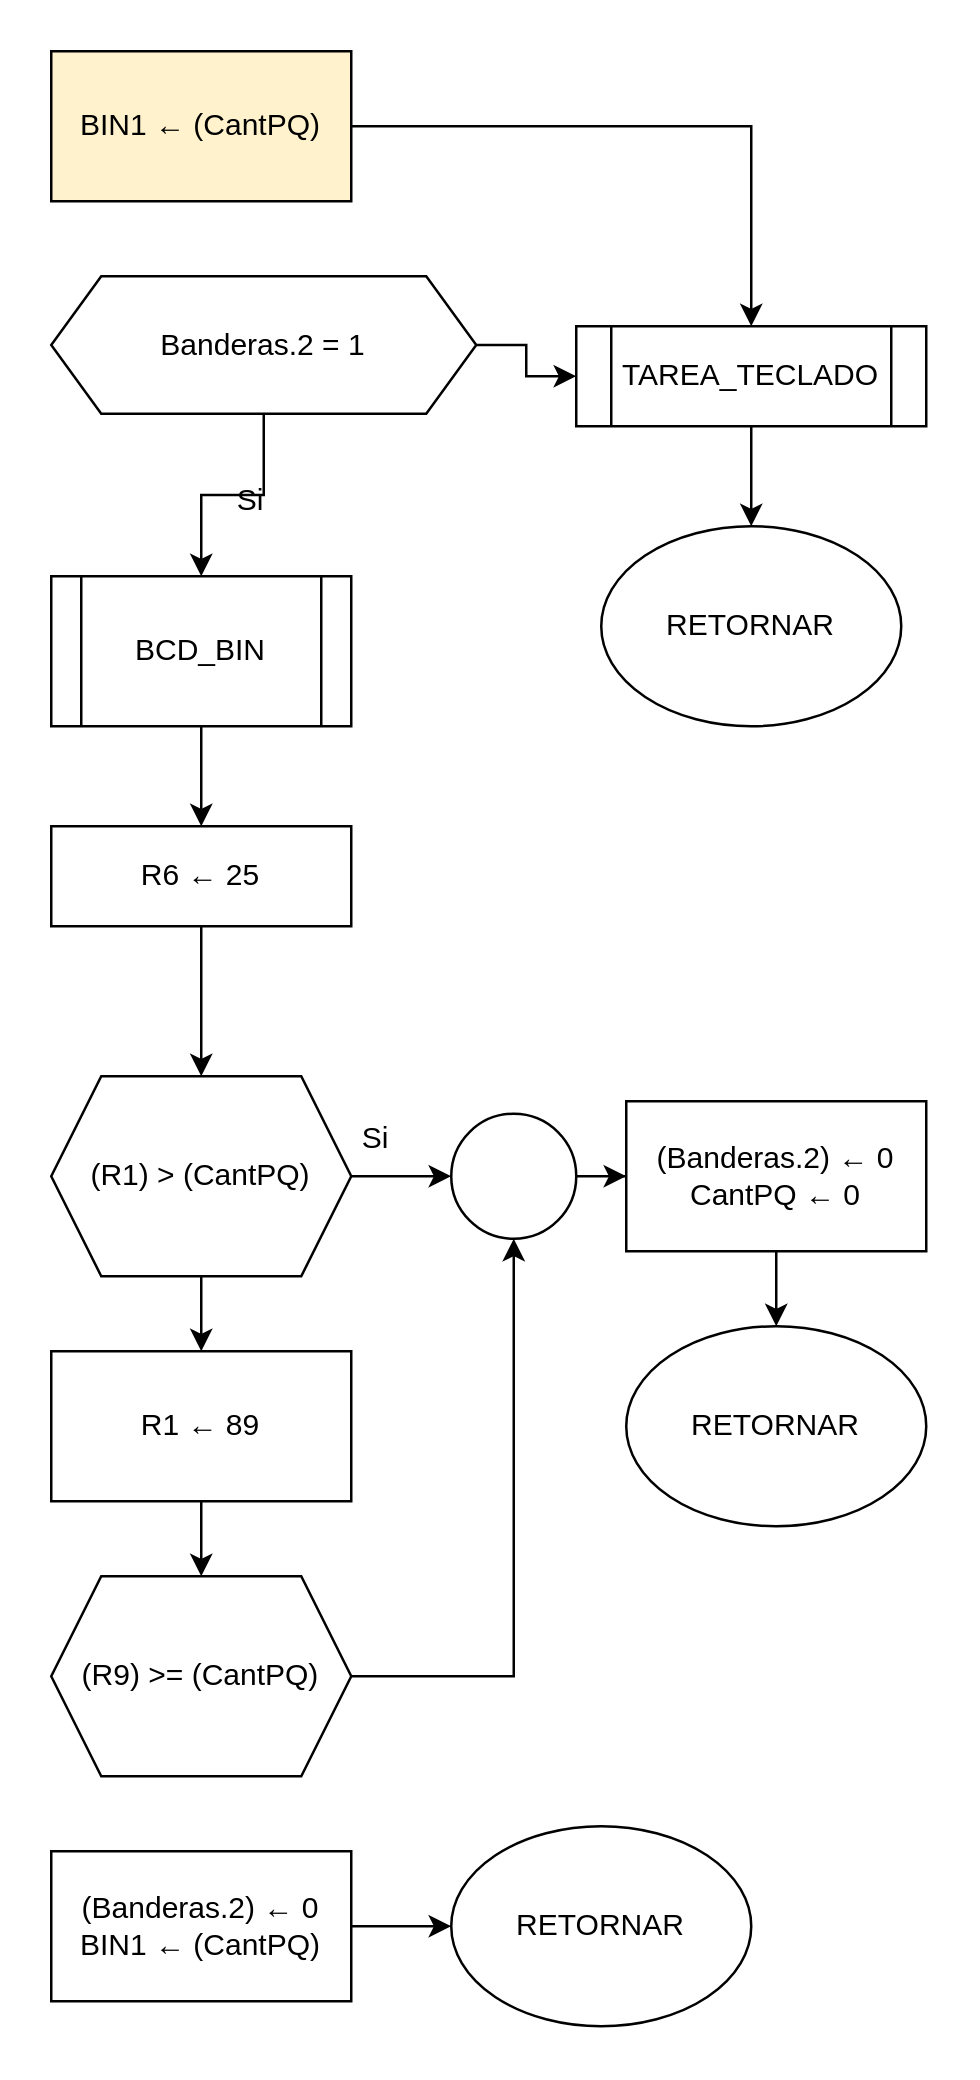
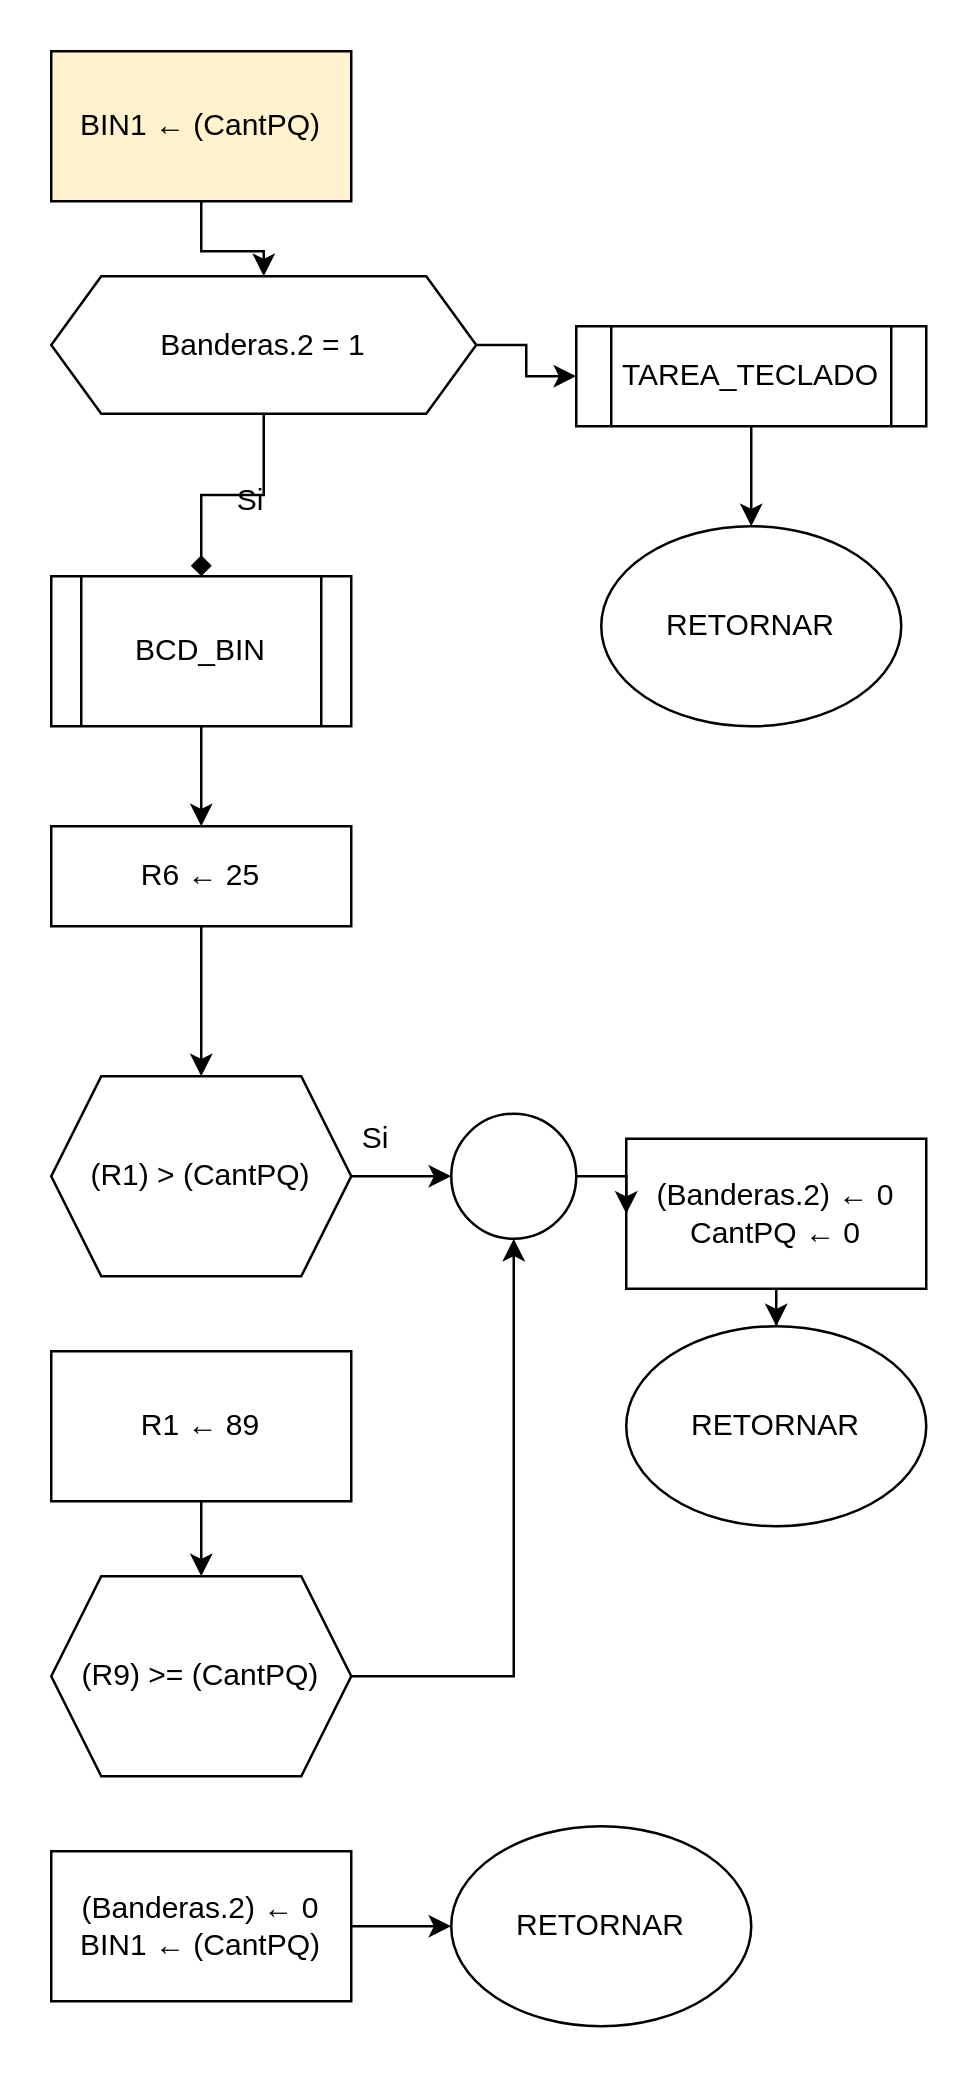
  <mxCell id="0" />
  <mxCell id="1" parent="0" />
- <mxCell id="2" value="" style="edgeStyle=orthogonalEdgeStyle;rounded=0;orthogonalLoop=1;jettySize=auto;html=1;" edge="1" parent="1" source="3" target="8"><mxGeometry relative="1" as="geometry" /></mxCell>
+ <mxCell id="2" value="" style="edgeStyle=orthogonalEdgeStyle;rounded=0;orthogonalLoop=1;jettySize=auto;html=1;" edge="1" parent="1" source="3" target="6"><mxGeometry relative="1" as="geometry" /></mxCell>
  <mxCell id="3" value="&lt;div&gt;BIN1 ← (CantPQ)&lt;/div&gt;" style="whiteSpace=wrap;html=1;fillColor=#fff2cc;" vertex="1" parent="1"><mxGeometry x="20" y="20" width="120" height="60" as="geometry" /></mxCell>
  <mxCell id="4" value="" style="edgeStyle=orthogonalEdgeStyle;rounded=0;orthogonalLoop=1;jettySize=auto;html=1;" edge="1" parent="1" source="6" target="8"><mxGeometry relative="1" as="geometry" /></mxCell>
- <mxCell id="5" value="" style="edgeStyle=orthogonalEdgeStyle;rounded=0;orthogonalLoop=1;jettySize=auto;html=1;" edge="1" parent="1" source="6" target="11"><mxGeometry relative="1" as="geometry" /></mxCell>
+ <mxCell id="5" value="" style="edgeStyle=orthogonalEdgeStyle;rounded=0;orthogonalLoop=1;jettySize=auto;html=1;endArrow=diamond;" edge="1" parent="1" source="6" target="11"><mxGeometry relative="1" as="geometry" /></mxCell>
  <mxCell id="6" value="Banderas.2 = 1" style="shape=hexagon;perimeter=hexagonPerimeter2;whiteSpace=wrap;html=1;fixedSize=1;" vertex="1" parent="1"><mxGeometry x="20" y="110" width="170" height="55" as="geometry" /></mxCell>
  <mxCell id="7" value="" style="edgeStyle=orthogonalEdgeStyle;rounded=0;orthogonalLoop=1;jettySize=auto;html=1;" edge="1" parent="1" source="8" target="9"><mxGeometry relative="1" as="geometry" /></mxCell>
  <mxCell id="8" value="TAREA_TECLADO" style="shape=process;whiteSpace=wrap;html=1;backgroundOutline=1;" vertex="1" parent="1"><mxGeometry x="230" y="130" width="140" height="40" as="geometry" /></mxCell>
  <mxCell id="9" value="RETORNAR" style="ellipse;whiteSpace=wrap;html=1;" vertex="1" parent="1"><mxGeometry x="240" y="210" width="120" height="80" as="geometry" /></mxCell>
  <mxCell id="10" value="" style="edgeStyle=orthogonalEdgeStyle;rounded=0;orthogonalLoop=1;jettySize=auto;html=1;" edge="1" parent="1" source="11" target="13"><mxGeometry relative="1" as="geometry" /></mxCell>
  <mxCell id="11" value="BCD_BIN" style="shape=process;whiteSpace=wrap;html=1;backgroundOutline=1;" vertex="1" parent="1"><mxGeometry x="20" y="230" width="120" height="60" as="geometry" /></mxCell>
  <mxCell id="12" value="" style="edgeStyle=orthogonalEdgeStyle;rounded=0;orthogonalLoop=1;jettySize=auto;html=1;" edge="1" parent="1" source="13" target="17"><mxGeometry relative="1" as="geometry" /></mxCell>
  <mxCell id="13" value="&lt;div&gt;R6 ← 25&lt;/div&gt;" style="whiteSpace=wrap;html=1;" vertex="1" parent="1"><mxGeometry x="20" y="330" width="120" height="40" as="geometry" /></mxCell>
  <mxCell id="14" value="Si" style="text;html=1;strokeColor=none;fillColor=none;align=center;verticalAlign=middle;whiteSpace=wrap;rounded=0;" vertex="1" parent="1"><mxGeometry x="80" y="190" width="40" height="20" as="geometry" /></mxCell>
- <mxCell id="15" value="" style="edgeStyle=orthogonalEdgeStyle;rounded=0;orthogonalLoop=1;jettySize=auto;html=1;" edge="1" parent="1" source="17" target="23"><mxGeometry relative="1" as="geometry" /></mxCell>
  <mxCell id="16" value="" style="edgeStyle=orthogonalEdgeStyle;rounded=0;orthogonalLoop=1;jettySize=auto;html=1;" edge="1" parent="1" source="17" target="27"><mxGeometry relative="1" as="geometry" /></mxCell>
  <mxCell id="17" value="(R1) &amp;gt; (CantPQ)" style="shape=hexagon;perimeter=hexagonPerimeter2;whiteSpace=wrap;html=1;fixedSize=1;" vertex="1" parent="1"><mxGeometry x="20" y="430" width="120" height="80" as="geometry" /></mxCell>
  <mxCell id="18" value="" style="edgeStyle=orthogonalEdgeStyle;rounded=0;orthogonalLoop=1;jettySize=auto;html=1;" edge="1" parent="1" source="19" target="21"><mxGeometry relative="1" as="geometry" /></mxCell>
- <mxCell id="19" value="&lt;div&gt;(Banderas.2) ← 0&lt;/div&gt;&lt;div&gt;CantPQ ← 0&lt;br&gt;&lt;/div&gt;" style="whiteSpace=wrap;html=1;" vertex="1" parent="1"><mxGeometry x="250" y="440" width="120" height="60" as="geometry" /></mxCell>
+ <mxCell id="19" value="&lt;div&gt;(Banderas.2) ← 0&lt;/div&gt;&lt;div&gt;CantPQ ← 0&lt;br&gt;&lt;/div&gt;" style="whiteSpace=wrap;html=1;" vertex="1" parent="1"><mxGeometry x="250" y="455" width="120" height="60" as="geometry" /></mxCell>
  <mxCell id="20" value="Si" style="text;html=1;strokeColor=none;fillColor=none;align=center;verticalAlign=middle;whiteSpace=wrap;rounded=0;" vertex="1" parent="1"><mxGeometry x="130" y="445" width="40" height="20" as="geometry" /></mxCell>
  <mxCell id="21" value="RETORNAR" style="ellipse;whiteSpace=wrap;html=1;" vertex="1" parent="1"><mxGeometry x="250" y="530" width="120" height="80" as="geometry" /></mxCell>
  <mxCell id="22" value="" style="edgeStyle=orthogonalEdgeStyle;rounded=0;orthogonalLoop=1;jettySize=auto;html=1;" edge="1" parent="1" source="23" target="25"><mxGeometry relative="1" as="geometry" /></mxCell>
  <mxCell id="23" value="R1 ← 89" style="whiteSpace=wrap;html=1;" vertex="1" parent="1"><mxGeometry x="20" y="540" width="120" height="60" as="geometry" /></mxCell>
  <mxCell id="24" style="edgeStyle=orthogonalEdgeStyle;rounded=0;orthogonalLoop=1;jettySize=auto;html=1;entryX=0.5;entryY=1;entryDx=0;entryDy=0;" edge="1" parent="1" source="25" target="27"><mxGeometry relative="1" as="geometry" /></mxCell>
  <mxCell id="25" value="(R9) &amp;gt;= (CantPQ) " style="shape=hexagon;perimeter=hexagonPerimeter2;whiteSpace=wrap;html=1;fixedSize=1;" vertex="1" parent="1"><mxGeometry x="20" y="630" width="120" height="80" as="geometry" /></mxCell>
  <mxCell id="26" value="" style="edgeStyle=orthogonalEdgeStyle;rounded=0;orthogonalLoop=1;jettySize=auto;html=1;" edge="1" parent="1" source="27" target="19"><mxGeometry relative="1" as="geometry" /></mxCell>
  <mxCell id="27" value="" style="ellipse;whiteSpace=wrap;html=1;aspect=fixed;" vertex="1" parent="1"><mxGeometry x="180" y="445" width="50" height="50" as="geometry" /></mxCell>
  <mxCell id="28" value="" style="edgeStyle=orthogonalEdgeStyle;rounded=0;orthogonalLoop=1;jettySize=auto;html=1;" edge="1" parent="1" source="29" target="30"><mxGeometry relative="1" as="geometry" /></mxCell>
  <mxCell id="29" value="&lt;div&gt;(Banderas.2) ← 0&lt;/div&gt;&lt;div&gt;BIN1 ← (CantPQ)&lt;br&gt;&lt;/div&gt;" style="whiteSpace=wrap;html=1;" vertex="1" parent="1"><mxGeometry x="20" y="740" width="120" height="60" as="geometry" /></mxCell>
  <mxCell id="30" value="RETORNAR" style="ellipse;whiteSpace=wrap;html=1;" vertex="1" parent="1"><mxGeometry x="180" y="730" width="120" height="80" as="geometry" /></mxCell>
